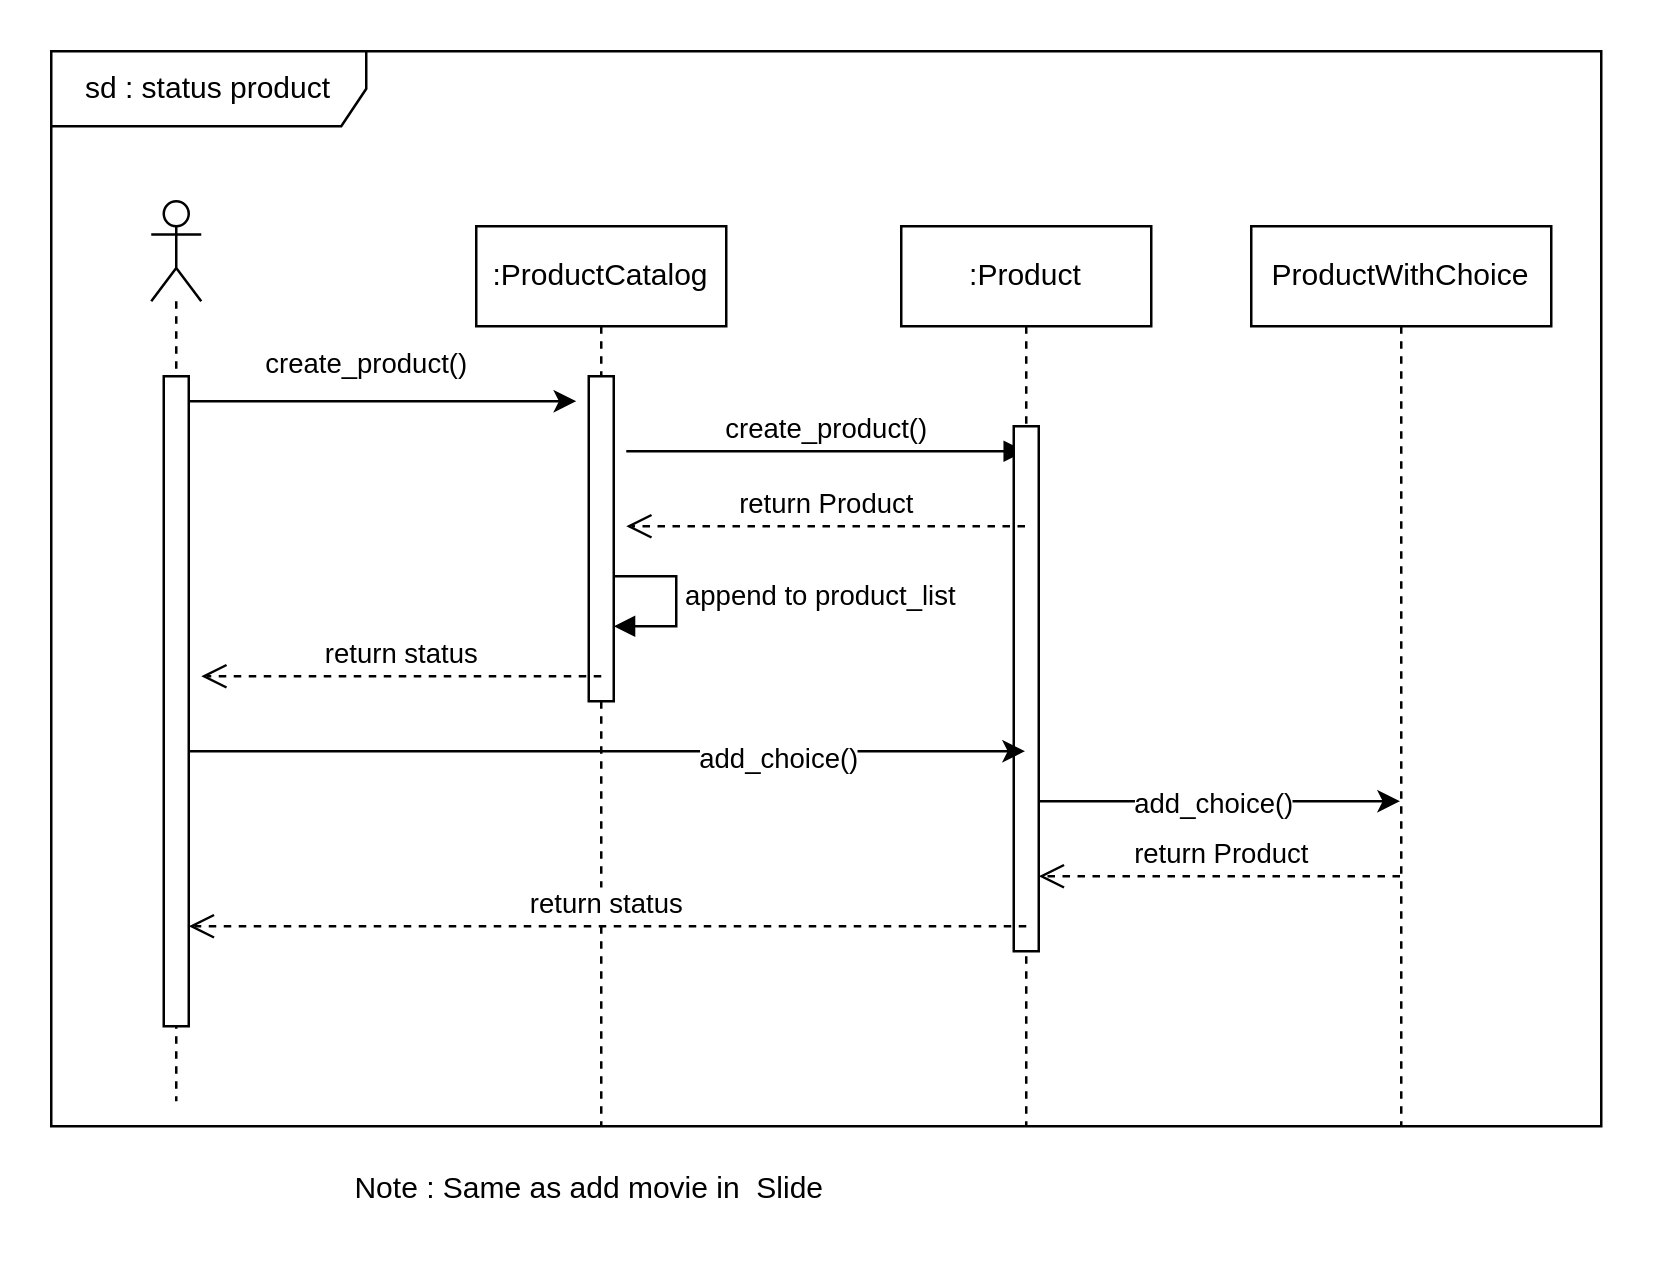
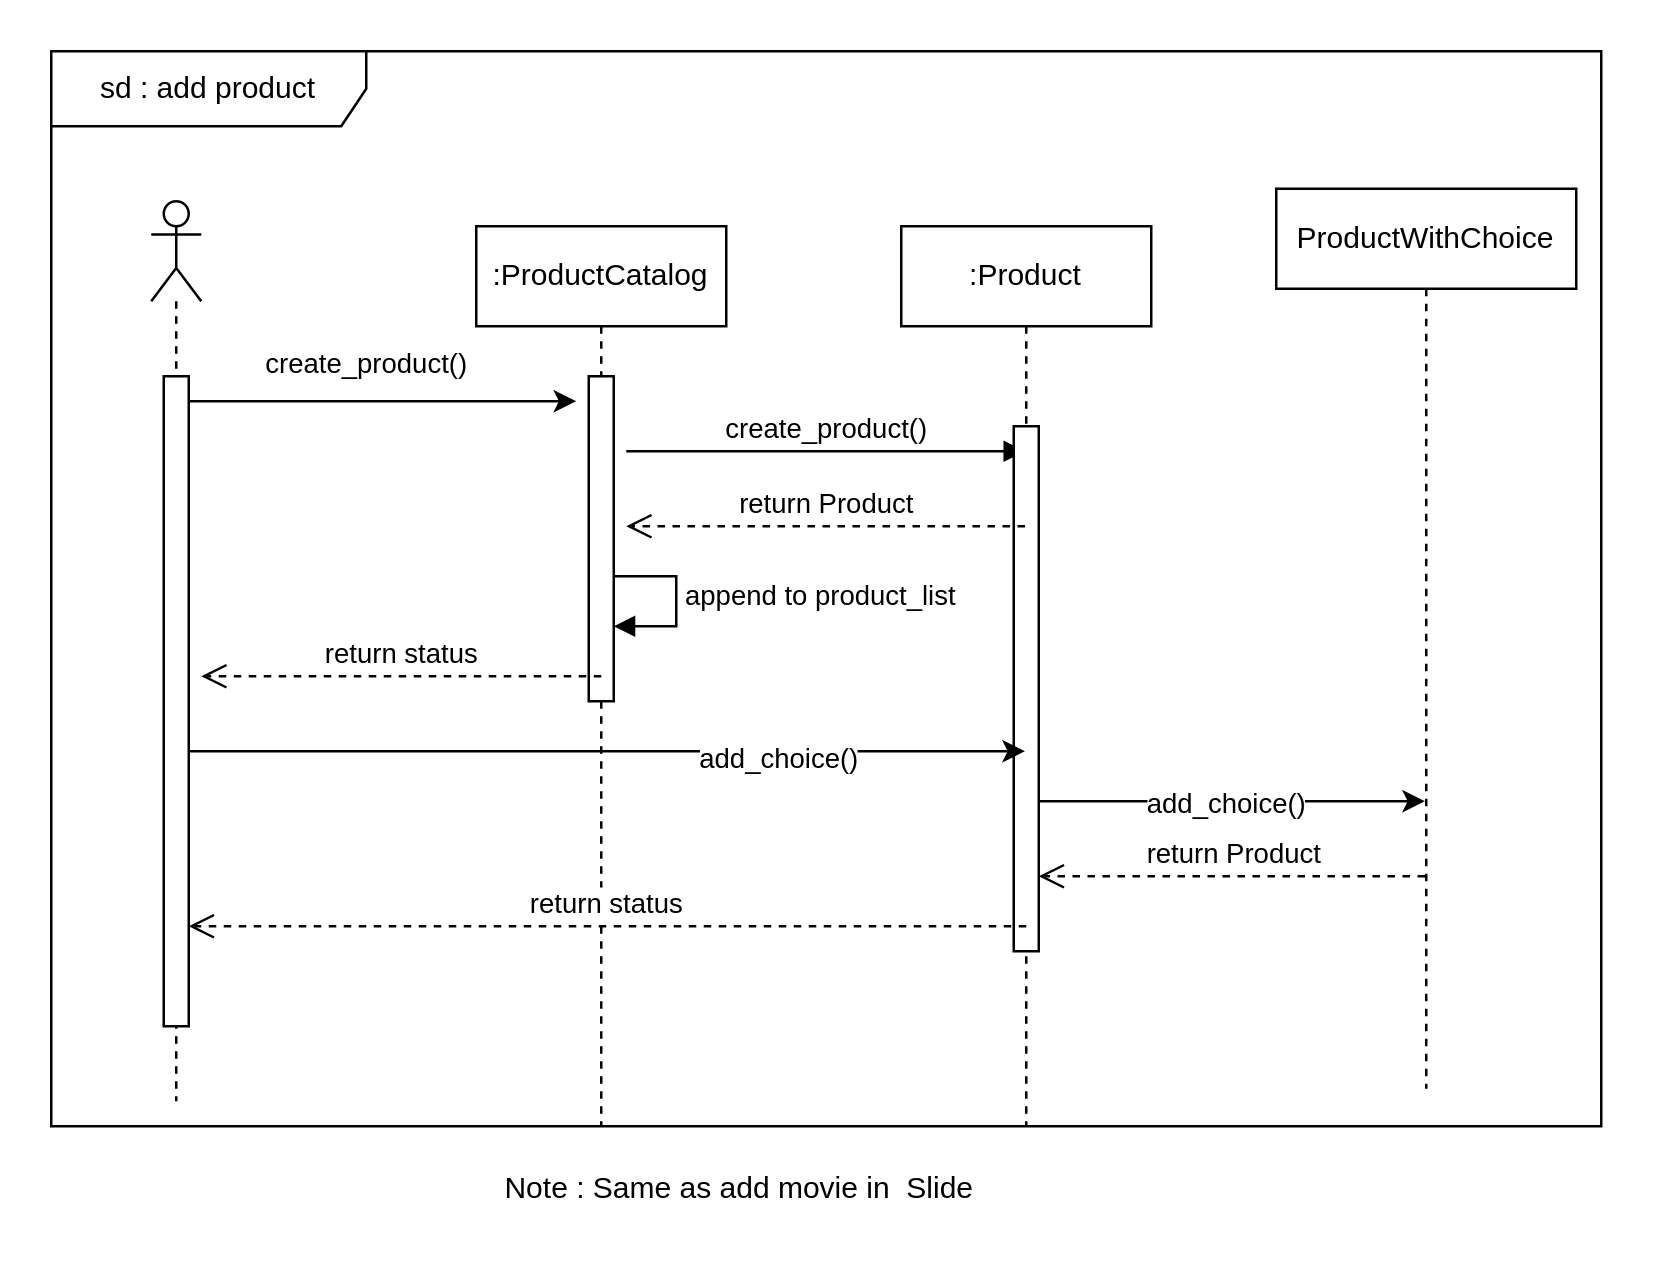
  <mxCell id="0" />
  <mxCell id="1" parent="0" />
- <mxCell id="2" value="sd : status product" style="shape=umlFrame;whiteSpace=wrap;html=1;width=126;height=30;" vertex="1" parent="1"><mxGeometry x="20" y="20" width="620" height="430" as="geometry" /></mxCell>
+ <mxCell id="2" value="sd : add product" style="shape=umlFrame;whiteSpace=wrap;html=1;width=126;height=30;" vertex="1" parent="1"><mxGeometry x="20" y="20" width="620" height="430" as="geometry" /></mxCell>
  <mxCell id="3" value="create_product()" style="endArrow=classic;html=1;rounded=0;" edge="1" parent="1" source="4"><mxGeometry x="-0.055" y="15" width="50" height="50" relative="1" as="geometry"><mxPoint x="74" y="180" as="sourcePoint" /><mxPoint x="230" y="160" as="targetPoint" /><Array as="points"><mxPoint x="170" y="160" /></Array><mxPoint as="offset" /></mxGeometry></mxCell>
  <mxCell id="4" value="" style="shape=umlLifeline;participant=umlActor;perimeter=lifelinePerimeter;whiteSpace=wrap;html=1;container=1;collapsible=0;recursiveResize=0;verticalAlign=top;spacingTop=36;outlineConnect=0;" vertex="1" parent="1"><mxGeometry x="60" y="80" width="20" height="360" as="geometry" /></mxCell>
  <mxCell id="5" value="" style="html=1;points=[];perimeter=orthogonalPerimeter;" vertex="1" parent="4"><mxGeometry x="5" y="70" width="10" height="260" as="geometry" /></mxCell>
  <mxCell id="6" value=":ProductCatalog" style="shape=umlLifeline;perimeter=lifelinePerimeter;whiteSpace=wrap;html=1;container=1;collapsible=0;recursiveResize=0;outlineConnect=0;" vertex="1" parent="1"><mxGeometry x="190" y="90" width="100" height="360" as="geometry" /></mxCell>
  <mxCell id="7" value="create_product()" style="html=1;verticalAlign=bottom;endArrow=block;rounded=0;" edge="1" parent="6" target="10"><mxGeometry width="80" relative="1" as="geometry"><mxPoint x="60" y="90" as="sourcePoint" /><mxPoint x="130" y="90" as="targetPoint" /></mxGeometry></mxCell>
  <mxCell id="8" value="append to product_list" style="edgeStyle=orthogonalEdgeStyle;html=1;align=left;spacingLeft=2;endArrow=block;rounded=0;entryX=1;entryY=0;" edge="1" parent="6"><mxGeometry relative="1" as="geometry"><mxPoint x="50" y="140" as="sourcePoint" /><Array as="points"><mxPoint x="80" y="140" /></Array><mxPoint x="55" y="160" as="targetPoint" /></mxGeometry></mxCell>
  <mxCell id="9" value="" style="html=1;points=[];perimeter=orthogonalPerimeter;" vertex="1" parent="6"><mxGeometry x="45" y="60" width="10" height="130" as="geometry" /></mxCell>
  <mxCell id="10" value=":Product" style="shape=umlLifeline;perimeter=lifelinePerimeter;whiteSpace=wrap;html=1;container=1;collapsible=0;recursiveResize=0;outlineConnect=0;" vertex="1" parent="1"><mxGeometry x="360" y="90" width="100" height="360" as="geometry" /></mxCell>
  <mxCell id="11" value="" style="html=1;points=[];perimeter=orthogonalPerimeter;" vertex="1" parent="10"><mxGeometry x="45" y="80" width="10" height="210" as="geometry" /></mxCell>
  <mxCell id="12" value="return Product" style="html=1;verticalAlign=bottom;endArrow=open;dashed=1;endSize=8;rounded=0;" edge="1" parent="1" source="10"><mxGeometry relative="1" as="geometry"><mxPoint x="320" y="200" as="sourcePoint" /><mxPoint x="250" y="210" as="targetPoint" /><Array as="points"><mxPoint x="320" y="210" /></Array></mxGeometry></mxCell>
  <mxCell id="13" value="return status" style="html=1;verticalAlign=bottom;endArrow=open;dashed=1;endSize=8;rounded=0;" edge="1" parent="1"><mxGeometry relative="1" as="geometry"><mxPoint x="240" y="270" as="sourcePoint" /><mxPoint x="80" y="270" as="targetPoint" /></mxGeometry></mxCell>
- <mxCell id="14" value="Note : Same as add movie in&amp;nbsp; Slide" style="text;html=1;align=center;verticalAlign=middle;resizable=0;points=[];autosize=1;strokeColor=none;fillColor=none;" vertex="1" parent="1"><mxGeometry x="130" y="460" width="210" height="30" as="geometry" /></mxCell>
- <mxCell id="15" value="ProductWithChoice" style="shape=umlLifeline;perimeter=lifelinePerimeter;whiteSpace=wrap;html=1;container=1;collapsible=0;recursiveResize=0;outlineConnect=0;" vertex="1" parent="1"><mxGeometry x="500" y="90" width="120" height="360" as="geometry" /></mxCell>
+ <mxCell id="14" value="Note : Same as add movie in&amp;nbsp; Slide" style="text;html=1;align=center;verticalAlign=middle;resizable=0;points=[];autosize=1;strokeColor=none;fillColor=none;" vertex="1" parent="1"><mxGeometry x="190" y="460" width="210" height="30" as="geometry" /></mxCell>
+ <mxCell id="15" value="ProductWithChoice" style="shape=umlLifeline;perimeter=lifelinePerimeter;whiteSpace=wrap;html=1;container=1;collapsible=0;recursiveResize=0;outlineConnect=0;" vertex="1" parent="1"><mxGeometry x="510" y="75" width="120" height="360" as="geometry" /></mxCell>
  <mxCell id="16" style="edgeStyle=orthogonalEdgeStyle;rounded=0;orthogonalLoop=1;jettySize=auto;html=1;" edge="1" parent="1" source="5" target="10"><mxGeometry relative="1" as="geometry"><Array as="points"><mxPoint x="340" y="300" /><mxPoint x="340" y="300" /></Array></mxGeometry></mxCell>
  <mxCell id="17" value="add_choice()" style="edgeLabel;html=1;align=center;verticalAlign=middle;resizable=0;points=[];" vertex="1" connectable="0" parent="16"><mxGeometry x="0.405" y="-2" relative="1" as="geometry"><mxPoint as="offset" /></mxGeometry></mxCell>
  <mxCell id="18" style="edgeStyle=orthogonalEdgeStyle;rounded=0;orthogonalLoop=1;jettySize=auto;html=1;" edge="1" parent="1" source="11" target="15"><mxGeometry relative="1" as="geometry"><Array as="points"><mxPoint x="450" y="320" /><mxPoint x="450" y="320" /></Array></mxGeometry></mxCell>
  <mxCell id="19" value="add_choice()" style="edgeLabel;html=1;align=center;verticalAlign=middle;resizable=0;points=[];" vertex="1" connectable="0" parent="18"><mxGeometry x="-0.048" relative="1" as="geometry"><mxPoint as="offset" /></mxGeometry></mxCell>
  <mxCell id="20" value="return Product" style="html=1;verticalAlign=bottom;endArrow=open;dashed=1;endSize=8;rounded=0;" edge="1" parent="1" source="15" target="11"><mxGeometry relative="1" as="geometry"><mxPoint x="560" y="340" as="sourcePoint" /><mxPoint x="480" y="340" as="targetPoint" /><Array as="points"><mxPoint x="490" y="350" /></Array></mxGeometry></mxCell>
  <mxCell id="21" value="return status" style="html=1;verticalAlign=bottom;endArrow=open;dashed=1;endSize=8;rounded=0;" edge="1" parent="1" target="5"><mxGeometry relative="1" as="geometry"><mxPoint x="410" y="370" as="sourcePoint" /><mxPoint x="330" y="370" as="targetPoint" /></mxGeometry></mxCell>
